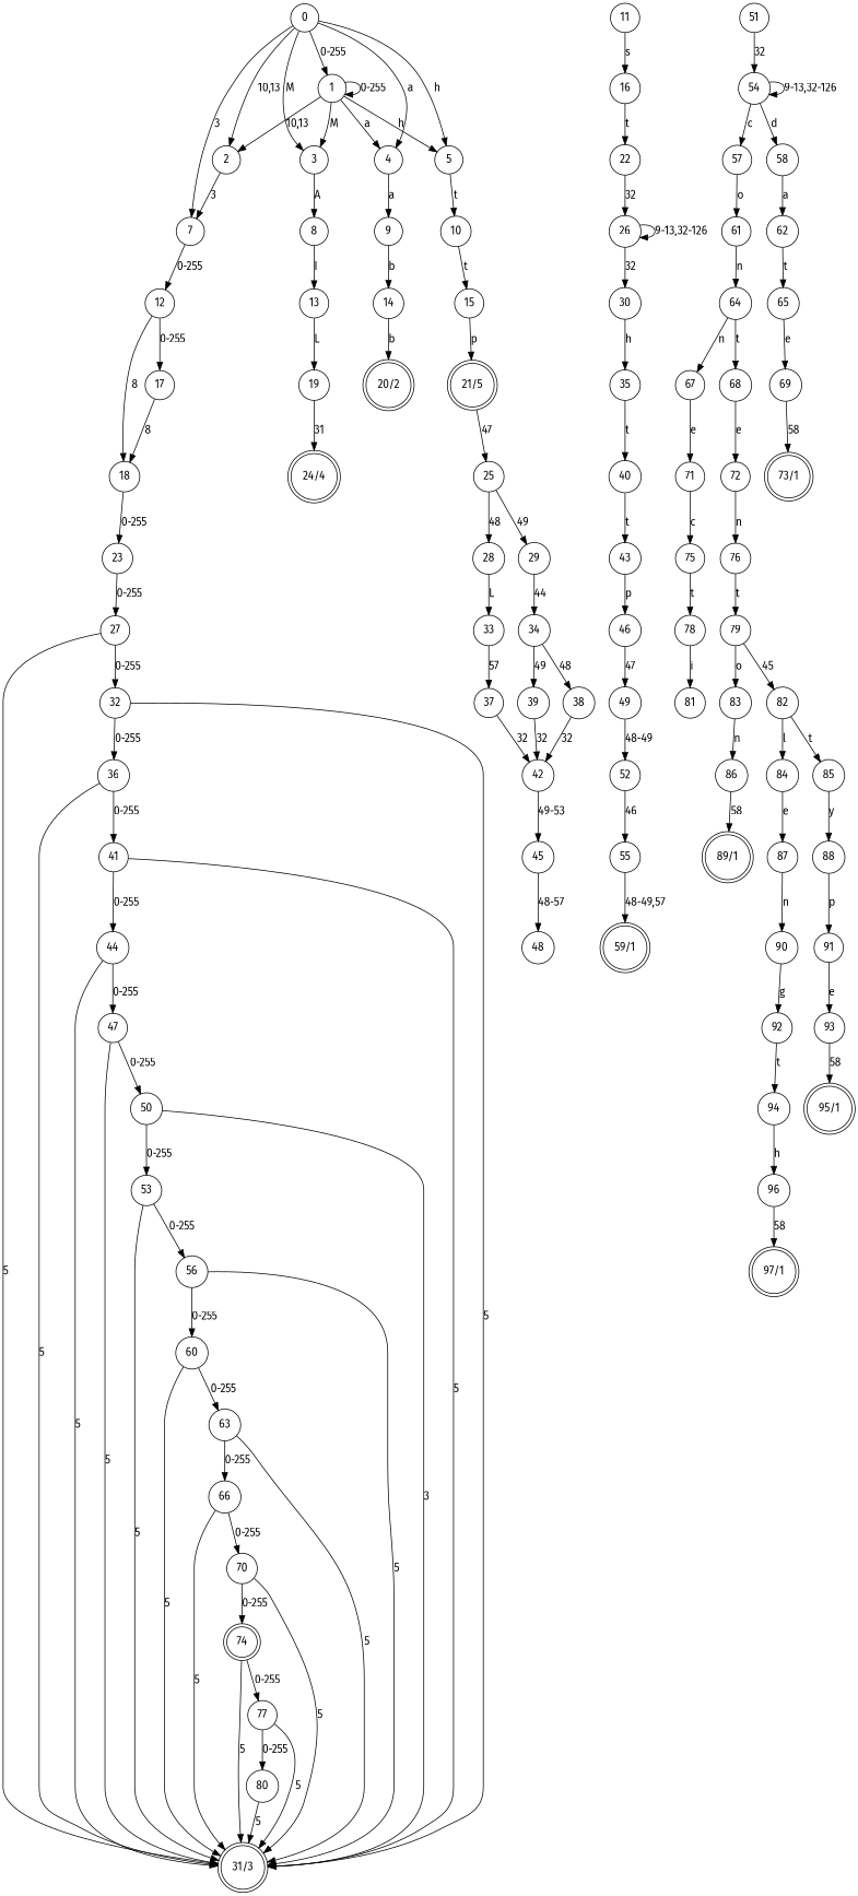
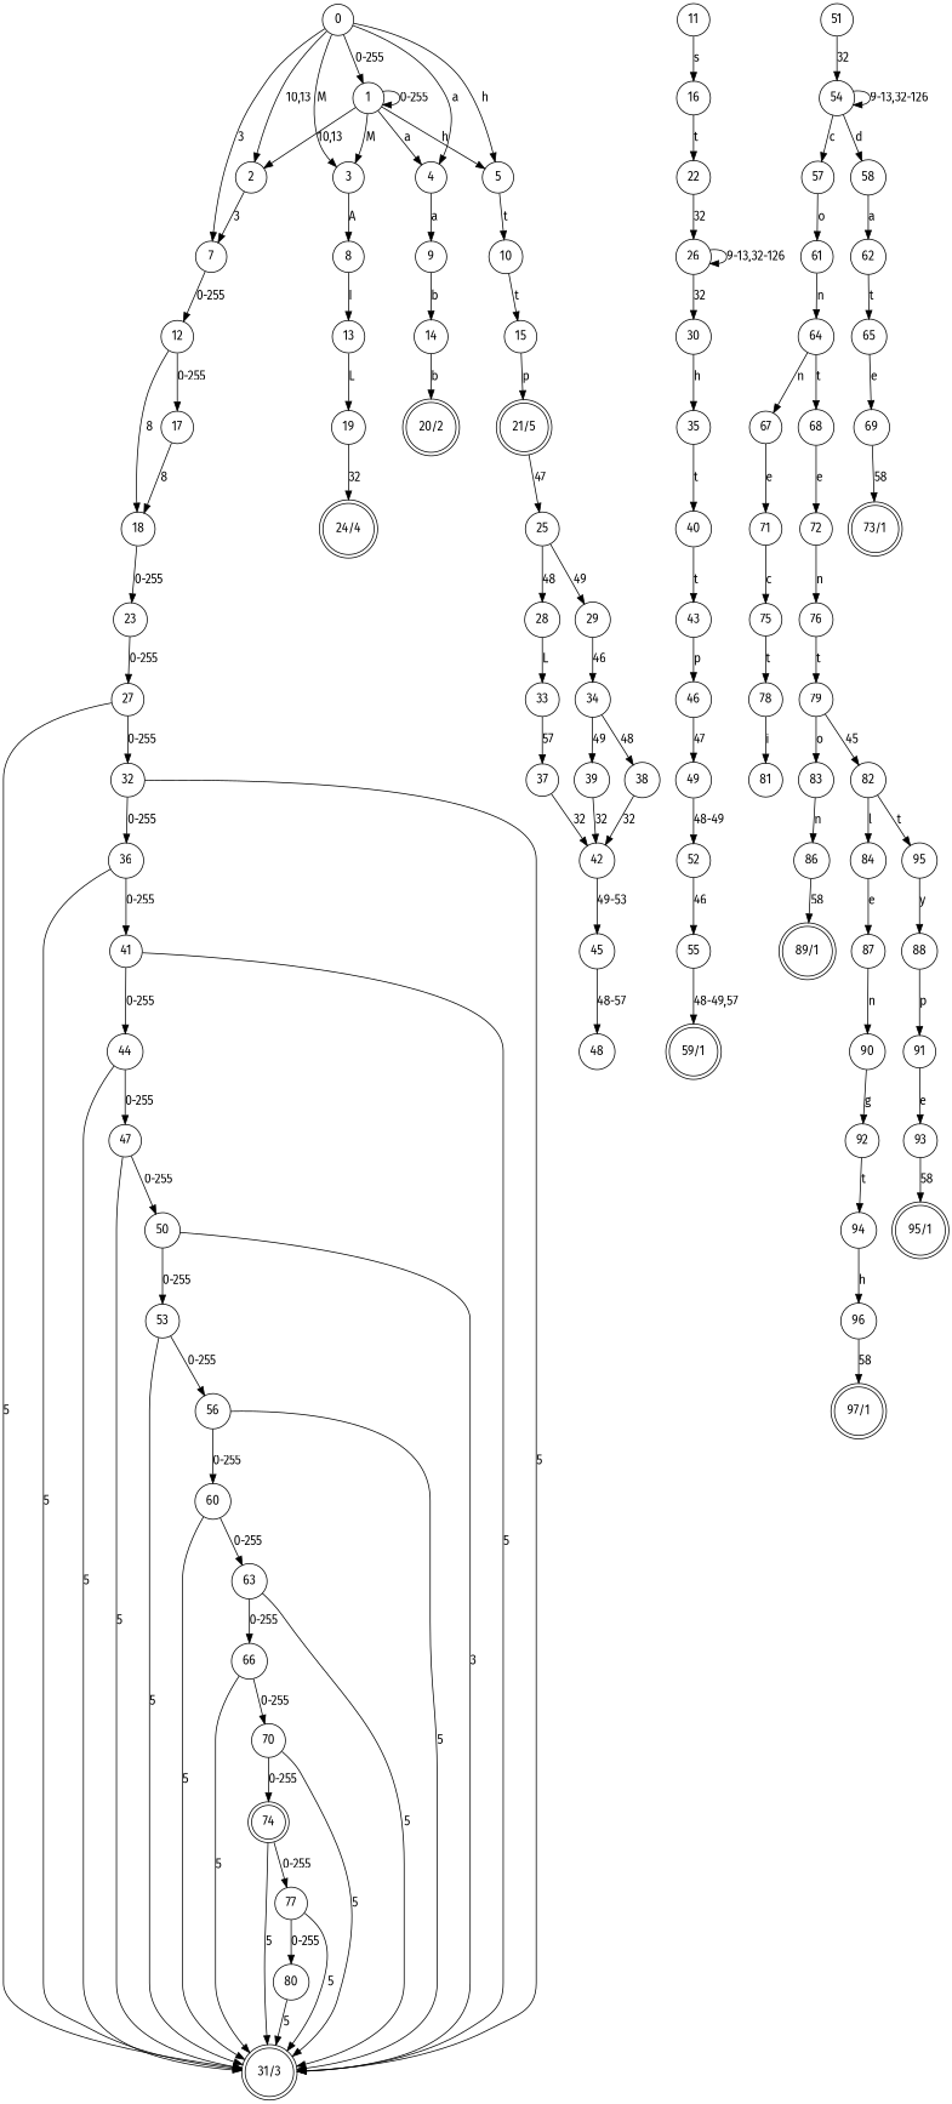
  digraph {
    fontname="Fira Sans"
    node [color=black fontname="Fira Sans" shape=circle]
    edge [color=black fontname="Fira Sans"]
    n1 [label=0]
    n2 [label=1]
    n3 [label=2]
    n4 [label=3]
    n5 [label=4]
    n6 [label=5]
    n7 [label=7]
    n8 [label=8]
    n9 [label=9]
    n10 [label=10]
    n11 [label=12]
    n12 [label=13]
    n13 [label=14]
    n14 [label=15]
    n15 [label=11]
    n16 [label=16]
    n17 [label=17]
    n18 [label=18]
    n19 [label=23]
    n20 [label=27]
    n21 [label="31/3" shape=doublecircle]
    n22 [label=32]
    n23 [label=36]
    n24 [label=41]
    n25 [label=44]
    n26 [label=47]
    n27 [label=50]
    n28 [label=53]
    n29 [label=56]
    n30 [label=60]
    n31 [label=63]
    n32 [label=66]
    n33 [label=70]
    n34 [label=74 shape=doublecircle]
    n35 [label=77]
    n36 [label=80]
    n37 [label=19]
    n38 [label="24/4" shape=doublecircle]
    n39 [label="20/2" shape=doublecircle]
    n40 [label="21/5" shape=doublecircle]
    n41 [label=25]
    n42 [label=28]
    n43 [label=29]
    n44 [label=33]
    n45 [label=34]
    n46 [label=37]
    n47 [label=38]
    n48 [label=39]
    n49 [label=42]
    n50 [label=45]
    n51 [label=48]
    n52 [label=51]
    n53 [label=54]
    n54 [label=57]
    n55 [label=58]
    n56 [label=61]
    n57 [label=62]
    n58 [label=64]
    n59 [label=65]
    n60 [label=67]
    n61 [label=68]
    n62 [label=71]
    n63 [label=72]
    n64 [label=75]
    n65 [label=76]
    n66 [label=78]
    n67 [label=81]
    n68 [label=83]
    n69 [label=86]
    n70 [label="89/1" shape=doublecircle]
    n71 [label=79]
    n72 [label=82]
    n73 [label=84]
-   n74 [label=85]
+   n74 [label=95]
    n75 [label=87]
    n76 [label=88]
    n77 [label=90]
    n78 [label=91]
    n79 [label=92]
    n80 [label=94]
    n81 [label=96]
    n82 [label="97/1" shape=doublecircle]
    n83 [label=93]
    n84 [label="95/1" shape=doublecircle]
    n85 [label=69]
    n86 [label="73/1" shape=doublecircle]
    n87 [label=22]
    n88 [label=26]
    n89 [label=30]
    n90 [label=35]
    n91 [label=40]
    n92 [label=43]
    n93 [label=46]
    n94 [label=49]
    n95 [label=52]
    n96 [label=55]
    n97 [label="59/1" shape=doublecircle]
    n1 -> n2 [label="0-255"]
    n1 -> n3 [label="10,13"]
    n1 -> n4 [label=M]
    n1 -> n5 [label=a]
    n1 -> n6 [label=h]
    n1 -> n7 [label=3]
    n2 -> n2 [label="0-255"]
    n2 -> n3 [label="10,13"]
    n2 -> n4 [label=M]
    n2 -> n5 [label=a]
    n2 -> n6 [label=h]
    n3 -> n7 [label=3]
    n4 -> n8 [label=A]
    n5 -> n9 [label=a]
    n6 -> n10 [label=t]
    n7 -> n11 [label="0-255"]
    n8 -> n12 [label=I]
    n9 -> n13 [label=b]
    n10 -> n14 [label=t]
    n11 -> n17 [label="0-255"]
    n11 -> n18 [label=8]
    n12 -> n37 [label=L]
    n13 -> n39 [label=b]
    n14 -> n40 [label=p]
    n15 -> n16 [label=s]
    n16 -> n87 [label=t]
    n17 -> n18 [label=8]
    n18 -> n19 [label="0-255"]
    n19 -> n20 [label="0-255"]
    n20 -> n21 [label=5]
    n20 -> n22 [label="0-255"]
    n22 -> n21 [label=5]
    n22 -> n23 [label="0-255"]
    n23 -> n21 [label=5]
    n23 -> n24 [label="0-255"]
    n24 -> n21 [label=5]
    n24 -> n25 [label="0-255"]
    n25 -> n21 [label=5]
    n25 -> n26 [label="0-255"]
    n26 -> n21 [label=5]
    n26 -> n27 [label="0-255"]
    n27 -> n21 [label=3]
    n27 -> n28 [label="0-255"]
    n28 -> n21 [label=5]
    n28 -> n29 [label="0-255"]
    n29 -> n21 [label=5]
    n29 -> n30 [label="0-255"]
    n30 -> n21 [label=5]
    n30 -> n31 [label="0-255"]
    n31 -> n21 [label=5]
    n31 -> n32 [label="0-255"]
    n32 -> n21 [label=5]
    n32 -> n33 [label="0-255"]
    n33 -> n21 [label=5]
    n33 -> n34 [label="0-255"]
    n34 -> n21 [label=5]
    n34 -> n35 [label="0-255"]
    n35 -> n21 [label=5]
    n35 -> n36 [label="0-255"]
    n36 -> n21 [label=5]
-   n37 -> n38 [label=31]
+   n37 -> n38 [label=32]
    n40 -> n41 [label=47]
    n41 -> n42 [label=48]
    n41 -> n43 [label=49]
    n42 -> n44 [label=L]
-   n43 -> n45 [label=44]
+   n43 -> n45 [label=46]
    n44 -> n46 [label=57]
    n45 -> n47 [label=48]
    n45 -> n48 [label=49]
    n46 -> n49 [label=32]
    n47 -> n49 [label=32]
    n48 -> n49 [label=32]
    n49 -> n50 [label="49-53"]
    n50 -> n51 [label="48-57"]
    n52 -> n53 [label=32]
    n53 -> n53 [label="9-13,32-126"]
    n53 -> n54 [label=c]
    n53 -> n55 [label=d]
    n54 -> n56 [label=o]
    n55 -> n57 [label=a]
    n56 -> n58 [label=n]
    n57 -> n59 [label=t]
    n58 -> n60 [label=n]
    n58 -> n61 [label=t]
    n59 -> n85 [label=e]
    n60 -> n62 [label=e]
    n61 -> n63 [label=e]
    n62 -> n64 [label=c]
    n63 -> n65 [label=n]
    n64 -> n66 [label=t]
    n65 -> n71 [label=t]
    n66 -> n67 [label=i]
    n68 -> n69 [label=n]
    n69 -> n70 [label=58]
    n71 -> n68 [label=o]
    n71 -> n72 [label=45]
    n72 -> n73 [label=l]
    n72 -> n74 [label=t]
    n73 -> n75 [label=e]
    n74 -> n76 [label=y]
    n75 -> n77 [label=n]
    n76 -> n78 [label=p]
    n77 -> n79 [label=g]
    n78 -> n83 [label=e]
    n79 -> n80 [label=t]
    n80 -> n81 [label=h]
    n81 -> n82 [label=58]
    n83 -> n84 [label=58]
    n85 -> n86 [label=58]
    n87 -> n88 [label=32]
    n88 -> n88 [label="9-13,32-126"]
    n88 -> n89 [label=32]
    n89 -> n90 [label=h]
    n90 -> n91 [label=t]
    n91 -> n92 [label=t]
    n92 -> n93 [label=p]
    n93 -> n94 [label=47]
    n94 -> n95 [label="48-49"]
    n95 -> n96 [label=46]
    n96 -> n97 [label="48-49,57"]
  }
